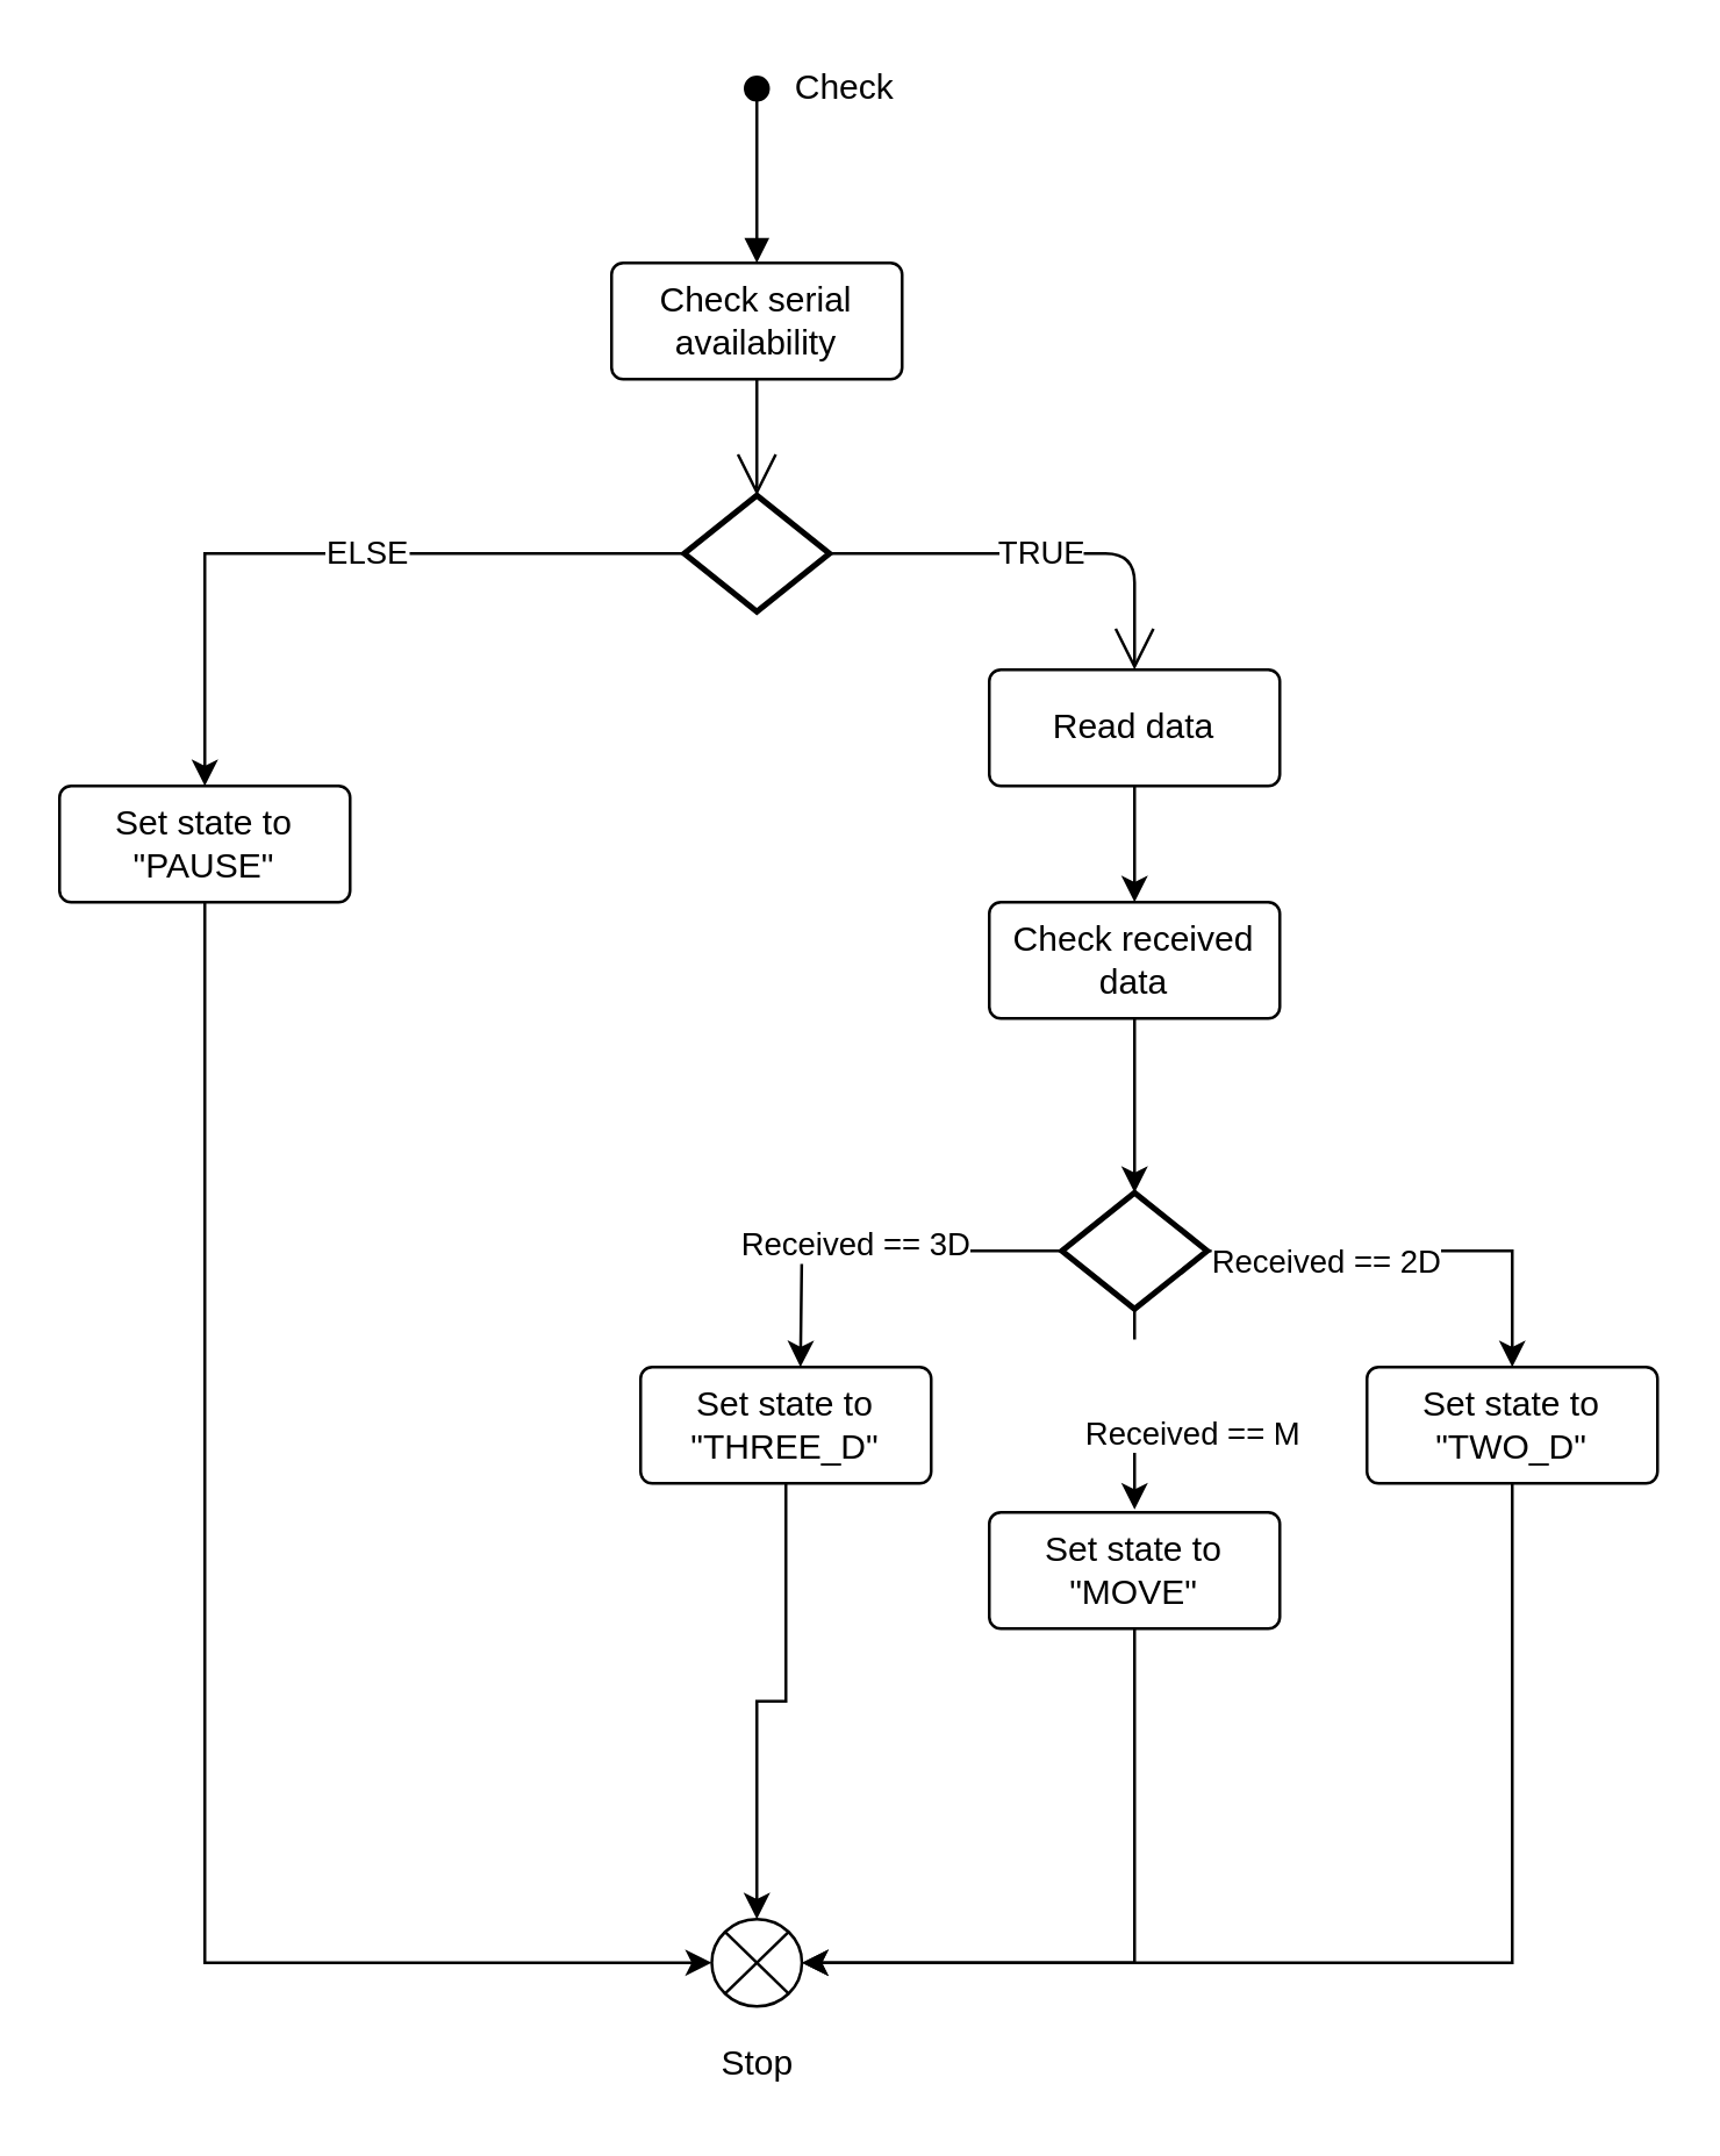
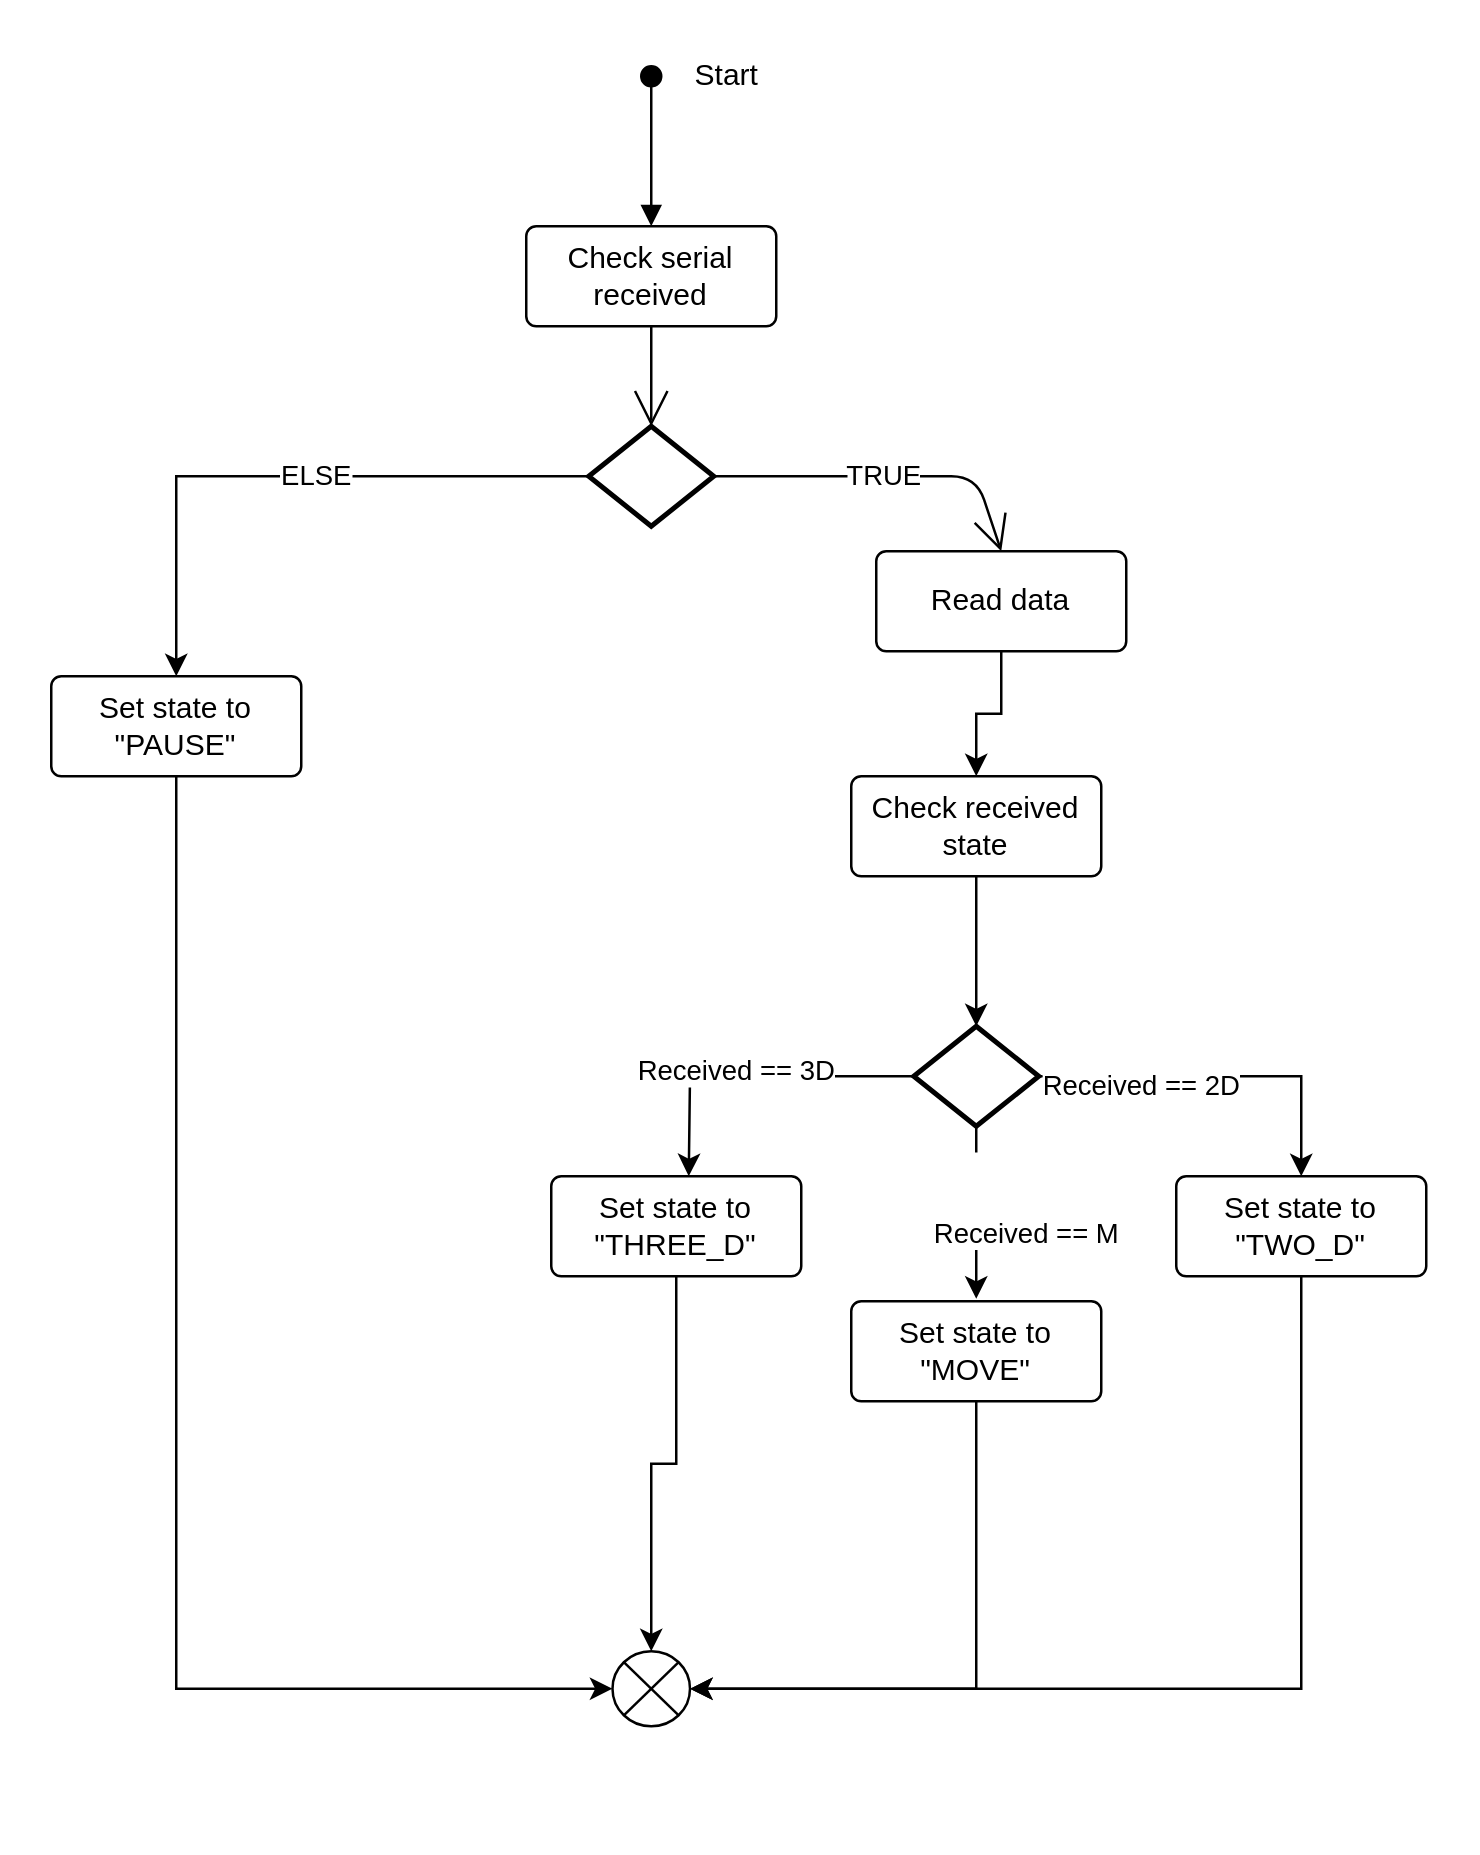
  <mxCell id="0" />
  <mxCell id="1" parent="0" />
- <mxCell id="2" value="Check serial availability" style="rounded=1;arcSize=10;whiteSpace=wrap;html=1;align=center;" vertex="1" parent="1"><mxGeometry x="210" y="90" width="100" height="40" as="geometry" /></mxCell>
+ <mxCell id="2" value="Check serial received" style="rounded=1;arcSize=10;whiteSpace=wrap;html=1;align=center;" vertex="1" parent="1"><mxGeometry x="210" y="90" width="100" height="40" as="geometry" /></mxCell>
  <mxCell id="3" style="edgeStyle=orthogonalEdgeStyle;rounded=0;orthogonalLoop=1;jettySize=auto;html=1;entryX=0.5;entryY=0;entryDx=0;entryDy=0;" edge="1" parent="1" source="5" target="25"><mxGeometry relative="1" as="geometry" /></mxCell>
  <mxCell id="4" value="ELSE" style="edgeLabel;html=1;align=center;verticalAlign=middle;resizable=0;points=[];" vertex="1" connectable="0" parent="3"><mxGeometry x="-0.102" y="-1" relative="1" as="geometry"><mxPoint as="offset" /></mxGeometry></mxCell>
  <mxCell id="5" value="" style="strokeWidth=2;html=1;shape=mxgraph.flowchart.decision;whiteSpace=wrap;" vertex="1" parent="1"><mxGeometry x="235" y="170" width="50" height="40" as="geometry" /></mxCell>
  <mxCell id="6" value="" style="endArrow=open;endFill=1;endSize=12;html=1;exitX=0.5;exitY=1;exitDx=0;exitDy=0;entryX=0.5;entryY=0;entryDx=0;entryDy=0;entryPerimeter=0;" edge="1" parent="1" source="2" target="5"><mxGeometry width="160" relative="1" as="geometry"><mxPoint x="180" y="110" as="sourcePoint" /><mxPoint x="340" y="110" as="targetPoint" /></mxGeometry></mxCell>
  <mxCell id="7" value="" style="edgeStyle=orthogonalEdgeStyle;rounded=0;orthogonalLoop=1;jettySize=auto;html=1;" edge="1" parent="1" source="8" target="11"><mxGeometry relative="1" as="geometry" /></mxCell>
- <mxCell id="8" value="Read data" style="rounded=1;arcSize=10;whiteSpace=wrap;html=1;align=center;" vertex="1" parent="1"><mxGeometry x="340" y="230" width="100" height="40" as="geometry" /></mxCell>
+ <mxCell id="8" value="Read data" style="rounded=1;arcSize=10;whiteSpace=wrap;html=1;align=center;" vertex="1" parent="1"><mxGeometry x="350" y="220" width="100" height="40" as="geometry" /></mxCell>
  <mxCell id="9" value="TRUE" style="endArrow=open;endFill=1;endSize=12;html=1;exitX=1;exitY=0.5;exitDx=0;exitDy=0;entryX=0.5;entryY=0;entryDx=0;entryDy=0;exitPerimeter=0;" edge="1" parent="1" source="5" target="8"><mxGeometry width="160" relative="1" as="geometry"><mxPoint x="270" y="140" as="sourcePoint" /><mxPoint x="270" y="180" as="targetPoint" /><Array as="points"><mxPoint x="390" y="190" /></Array></mxGeometry></mxCell>
  <mxCell id="10" value="" style="edgeStyle=orthogonalEdgeStyle;rounded=0;orthogonalLoop=1;jettySize=auto;html=1;" edge="1" parent="1" source="11" target="17"><mxGeometry relative="1" as="geometry" /></mxCell>
- <mxCell id="11" value="Check received data" style="rounded=1;arcSize=10;whiteSpace=wrap;html=1;align=center;" vertex="1" parent="1"><mxGeometry x="340" y="310" width="100" height="40" as="geometry" /></mxCell>
+ <mxCell id="11" value="Check received state" style="rounded=1;arcSize=10;whiteSpace=wrap;html=1;align=center;" vertex="1" parent="1"><mxGeometry x="340" y="310" width="100" height="40" as="geometry" /></mxCell>
  <mxCell id="12" style="edgeStyle=orthogonalEdgeStyle;rounded=0;orthogonalLoop=1;jettySize=auto;html=1;" edge="1" parent="1" source="17" target="19"><mxGeometry relative="1" as="geometry" /></mxCell>
  <mxCell id="13" value="Received == 2D" style="edgeLabel;html=1;align=center;verticalAlign=middle;resizable=0;points=[];" vertex="1" connectable="0" parent="12"><mxGeometry x="-0.448" y="-3" relative="1" as="geometry"><mxPoint as="offset" /></mxGeometry></mxCell>
  <mxCell id="14" style="edgeStyle=orthogonalEdgeStyle;rounded=0;orthogonalLoop=1;jettySize=auto;html=1;" edge="1" parent="1" source="17"><mxGeometry relative="1" as="geometry"><mxPoint x="275" y="470" as="targetPoint" /></mxGeometry></mxCell>
  <mxCell id="15" value="Received == 3D" style="edgeLabel;html=1;align=center;verticalAlign=middle;resizable=0;points=[];" vertex="1" connectable="0" parent="14"><mxGeometry x="0.108" y="-3" relative="1" as="geometry"><mxPoint as="offset" /></mxGeometry></mxCell>
  <mxCell id="16" value="&lt;br&gt;&lt;br&gt;&lt;span style=&quot;color: rgb(0 , 0 , 0) ; font-family: &amp;#34;helvetica&amp;#34; ; font-size: 11px ; font-style: normal ; font-weight: 400 ; letter-spacing: normal ; text-align: center ; text-indent: 0px ; text-transform: none ; word-spacing: 0px ; background-color: rgb(255 , 255 , 255) ; display: inline ; float: none&quot;&gt;Received == M&lt;/span&gt;&lt;br&gt;" style="edgeStyle=orthogonalEdgeStyle;rounded=0;orthogonalLoop=1;jettySize=auto;html=1;" edge="1" parent="1"><mxGeometry x="-0.114" y="20" relative="1" as="geometry"><mxPoint x="390" y="449" as="sourcePoint" /><mxPoint x="390" y="519" as="targetPoint" /><mxPoint as="offset" /></mxGeometry></mxCell>
  <mxCell id="17" value="" style="strokeWidth=2;html=1;shape=mxgraph.flowchart.decision;whiteSpace=wrap;" vertex="1" parent="1"><mxGeometry x="365" y="410" width="50" height="40" as="geometry" /></mxCell>
  <mxCell id="18" style="edgeStyle=orthogonalEdgeStyle;rounded=0;orthogonalLoop=1;jettySize=auto;html=1;entryX=1;entryY=0.5;entryDx=0;entryDy=0;entryPerimeter=0;" edge="1" parent="1" source="19" target="26"><mxGeometry relative="1" as="geometry"><Array as="points"><mxPoint x="520" y="675" /></Array></mxGeometry></mxCell>
  <mxCell id="19" value="Set state to &quot;TWO_D&quot;" style="rounded=1;arcSize=10;whiteSpace=wrap;html=1;align=center;" vertex="1" parent="1"><mxGeometry x="470" y="470" width="100" height="40" as="geometry" /></mxCell>
  <mxCell id="20" style="edgeStyle=orthogonalEdgeStyle;rounded=0;orthogonalLoop=1;jettySize=auto;html=1;entryX=0.5;entryY=0;entryDx=0;entryDy=0;entryPerimeter=0;" edge="1" parent="1" source="21" target="26"><mxGeometry relative="1" as="geometry" /></mxCell>
  <mxCell id="21" value="Set state to &quot;THREE_D&quot;" style="rounded=1;arcSize=10;whiteSpace=wrap;html=1;align=center;" vertex="1" parent="1"><mxGeometry x="220" y="470" width="100" height="40" as="geometry" /></mxCell>
  <mxCell id="22" style="edgeStyle=orthogonalEdgeStyle;rounded=0;orthogonalLoop=1;jettySize=auto;html=1;entryX=1;entryY=0.5;entryDx=0;entryDy=0;entryPerimeter=0;" edge="1" parent="1" source="23" target="26"><mxGeometry relative="1" as="geometry"><Array as="points"><mxPoint x="390" y="675" /></Array></mxGeometry></mxCell>
  <mxCell id="23" value="Set state to &quot;MOVE&quot;" style="rounded=1;arcSize=10;whiteSpace=wrap;html=1;align=center;" vertex="1" parent="1"><mxGeometry x="340" y="520" width="100" height="40" as="geometry" /></mxCell>
  <mxCell id="24" style="edgeStyle=orthogonalEdgeStyle;rounded=0;orthogonalLoop=1;jettySize=auto;html=1;entryX=0;entryY=0.5;entryDx=0;entryDy=0;entryPerimeter=0;" edge="1" parent="1" source="25" target="26"><mxGeometry relative="1" as="geometry"><Array as="points"><mxPoint x="70" y="675" /></Array></mxGeometry></mxCell>
  <mxCell id="25" value="Set state to &quot;PAUSE&quot;" style="rounded=1;arcSize=10;whiteSpace=wrap;html=1;align=center;" vertex="1" parent="1"><mxGeometry x="20" y="270" width="100" height="40" as="geometry" /></mxCell>
  <mxCell id="26" value="" style="verticalLabelPosition=bottom;verticalAlign=top;html=1;shape=mxgraph.flowchart.or;" vertex="1" parent="1"><mxGeometry x="244.5" y="660" width="31" height="30" as="geometry" /></mxCell>
  <mxCell id="27" value="" style="html=1;verticalAlign=bottom;startArrow=oval;startFill=1;endArrow=block;startSize=8;entryX=0.5;entryY=0;entryDx=0;entryDy=0;" edge="1" parent="1" target="2"><mxGeometry width="60" relative="1" as="geometry"><mxPoint x="260" y="30" as="sourcePoint" /><mxPoint x="290" y="210" as="targetPoint" /></mxGeometry></mxCell>
- <mxCell id="28" value="Check" style="text;html=1;align=center;verticalAlign=middle;resizable=0;points=[];autosize=1;" vertex="1" parent="1"><mxGeometry x="270" y="20" width="40" height="20" as="geometry" /></mxCell>
- <mxCell id="29" value="Stop" style="text;html=1;align=center;verticalAlign=middle;resizable=0;points=[];autosize=1;" vertex="1" parent="1"><mxGeometry x="240" y="700" width="40" height="20" as="geometry" /></mxCell>
+ <mxCell id="28" value="Start" style="text;html=1;align=center;verticalAlign=middle;resizable=0;points=[];autosize=1;" vertex="1" parent="1"><mxGeometry x="270" y="20" width="40" height="20" as="geometry" /></mxCell>
